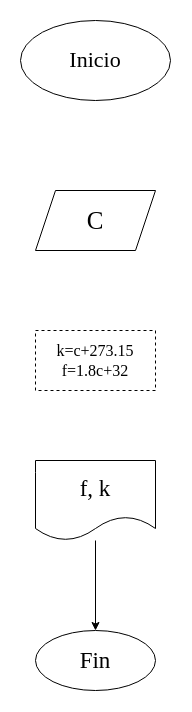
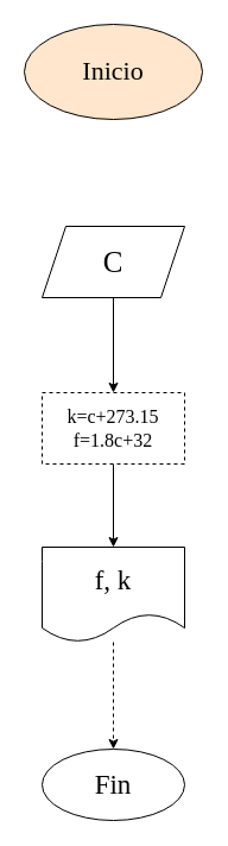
  <mxCell id="0" />
  <mxCell id="1" parent="0" />
- <mxCell id="2" value="Inicio" style="ellipse;whiteSpace=wrap;html=1;fontSize=22;fontFamily=Comic Sans MS;" vertex="1" parent="1"><mxGeometry x="20" y="20" width="150" height="80" as="geometry" /></mxCell>
+ <mxCell id="2" value="Inicio" style="ellipse;whiteSpace=wrap;html=1;fontSize=22;fontFamily=Comic Sans MS;fillColor=#ffe6cc;" vertex="1" parent="1"><mxGeometry x="20" y="20" width="150" height="80" as="geometry" /></mxCell>
+ <mxCell id="3" value="" style="edgeStyle=none;html=1;" edge="1" parent="1" source="4" target="6"><mxGeometry relative="1" as="geometry" /></mxCell>
  <mxCell id="4" value="C" style="shape=parallelogram;perimeter=parallelogramPerimeter;whiteSpace=wrap;html=1;fixedSize=1;fontSize=25;fontFamily=Garamond;" vertex="1" parent="1"><mxGeometry x="35" y="190" width="120" height="60" as="geometry" /></mxCell>
+ <mxCell id="5" value="" style="edgeStyle=none;html=1;" edge="1" parent="1" source="6" target="8"><mxGeometry relative="1" as="geometry" /></mxCell>
  <mxCell id="6" value="k=c+273.15&lt;br style=&quot;font-size: 16px;&quot;&gt;f=1.8c+32" style="whiteSpace=wrap;html=1;fontSize=16;fontFamily=Comic Sans MS;dashed=1;" vertex="1" parent="1"><mxGeometry x="35" y="330" width="120" height="60" as="geometry" /></mxCell>
- <mxCell id="7" value="" style="edgeStyle=none;html=1;" edge="1" parent="1" source="8" target="9"><mxGeometry relative="1" as="geometry" /></mxCell>
+ <mxCell id="7" value="" style="edgeStyle=none;html=1;dashed=1;" edge="1" parent="1" source="8" target="9"><mxGeometry relative="1" as="geometry" /></mxCell>
  <mxCell id="8" value="f, k" style="shape=document;whiteSpace=wrap;html=1;boundedLbl=1;fontSize=23;fontFamily=Comic Sans MS;" vertex="1" parent="1"><mxGeometry x="35" y="460" width="120" height="80" as="geometry" /></mxCell>
  <mxCell id="9" value="Fin" style="ellipse;whiteSpace=wrap;html=1;fontSize=23;fontFamily=Comic Sans MS;" vertex="1" parent="1"><mxGeometry x="35" y="630" width="120" height="60" as="geometry" /></mxCell>
